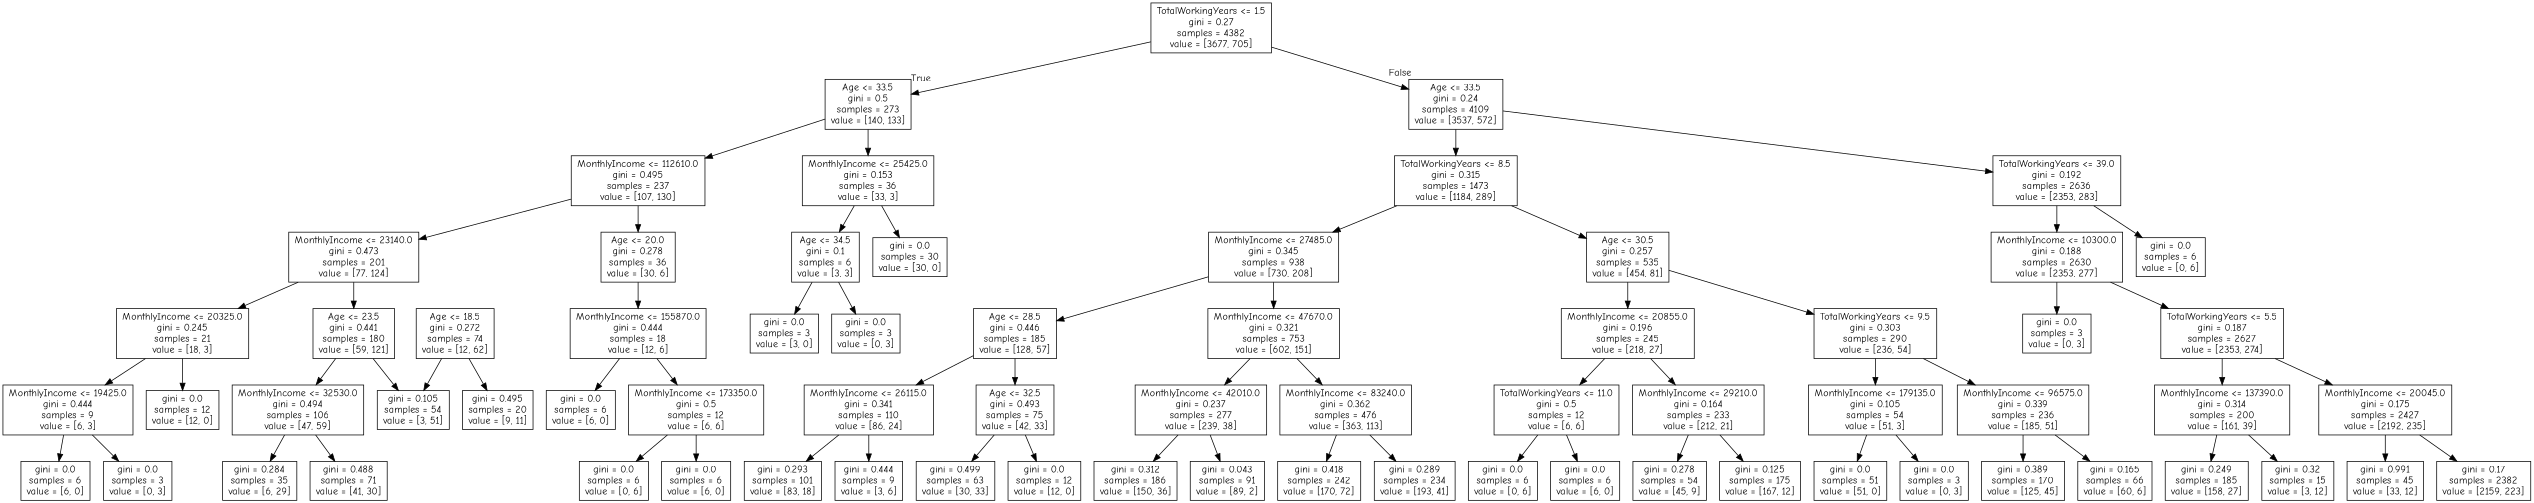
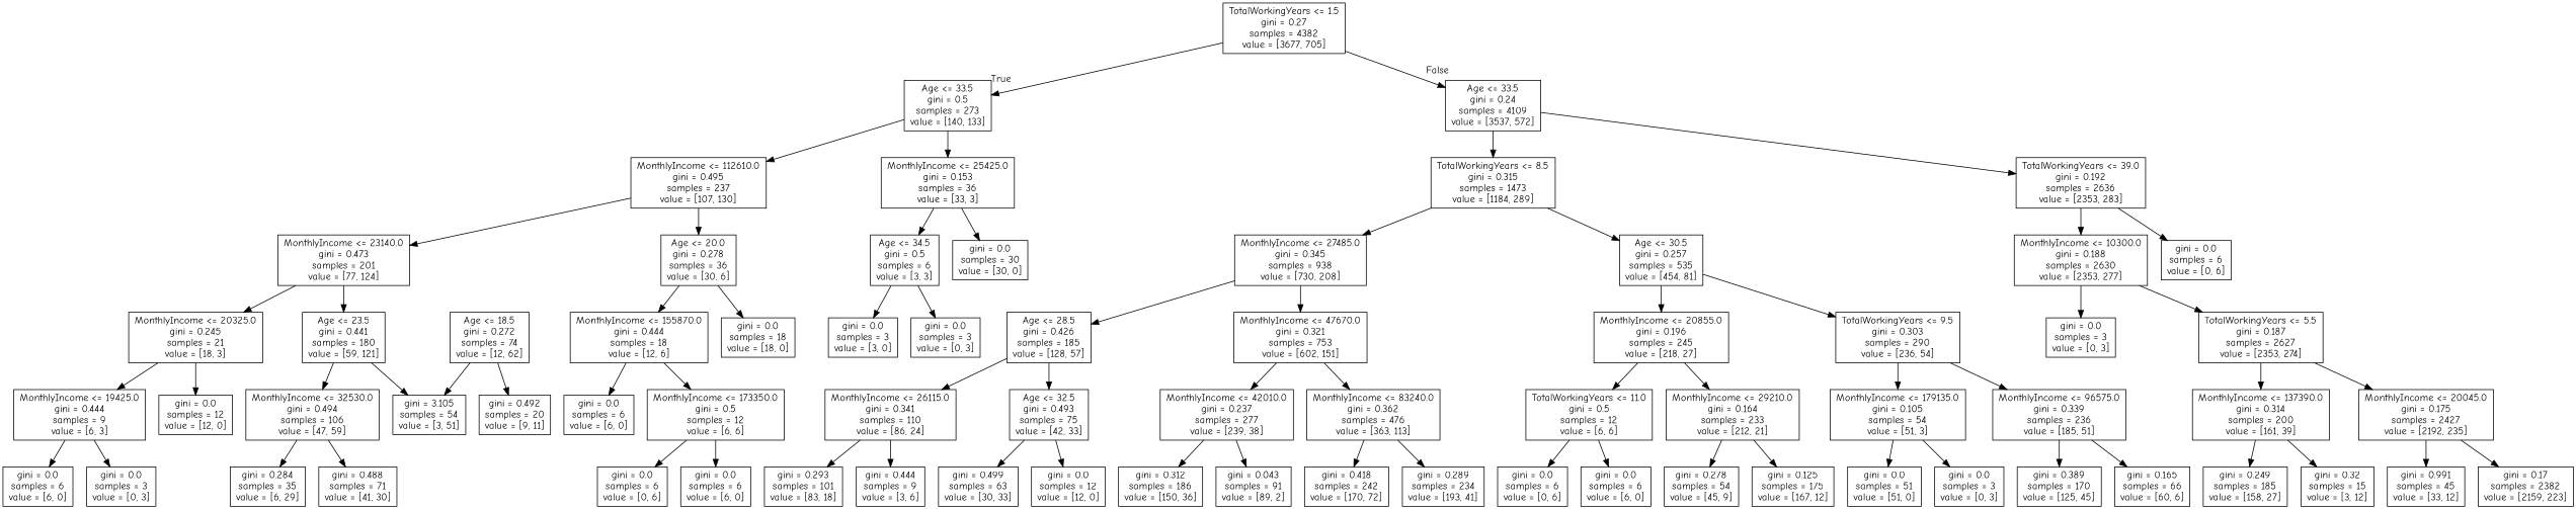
  digraph {
    fontname="Comic Neue"
    node [fontname="Comic Neue" shape=box]
    edge [fontname="Comic Neue"]
    n1 [label="TotalWorkingYears <= 1.5\ngini = 0.27\nsamples = 4382\nvalue = [3677, 705]"]
    n2 [label="Age <= 33.5\ngini = 0.5\nsamples = 273\nvalue = [140, 133]"]
    n3 [label="Age <= 33.5\ngini = 0.24\nsamples = 4109\nvalue = [3537, 572]"]
    n4 [label="MonthlyIncome <= 112610.0\ngini = 0.495\nsamples = 237\nvalue = [107, 130]"]
    n5 [label="MonthlyIncome <= 25425.0\ngini = 0.153\nsamples = 36\nvalue = [33, 3]"]
    n6 [label="TotalWorkingYears <= 8.5\ngini = 0.315\nsamples = 1473\nvalue = [1184, 289]"]
    n7 [label="TotalWorkingYears <= 39.0\ngini = 0.192\nsamples = 2636\nvalue = [2353, 283]"]
    n8 [label="MonthlyIncome <= 23140.0\ngini = 0.473\nsamples = 201\nvalue = [77, 124]"]
    n9 [label="Age <= 20.0\ngini = 0.278\nsamples = 36\nvalue = [30, 6]"]
-   n10 [label="Age <= 34.5\ngini = 0.1\nsamples = 6\nvalue = [3, 3]"]
+   n10 [label="Age <= 34.5\ngini = 0.5\nsamples = 6\nvalue = [3, 3]"]
    n11 [label="gini = 0.0\nsamples = 30\nvalue = [30, 0]"]
    n12 [label="MonthlyIncome <= 20325.0\ngini = 0.245\nsamples = 21\nvalue = [18, 3]"]
    n13 [label="Age <= 23.5\ngini = 0.441\nsamples = 180\nvalue = [59, 121]"]
    n14 [label="MonthlyIncome <= 155870.0\ngini = 0.444\nsamples = 18\nvalue = [12, 6]"]
+   n15 [label="gini = 0.0\nsamples = 18\nvalue = [18, 0]"]
    n16 [label="MonthlyIncome <= 19425.0\ngini = 0.444\nsamples = 9\nvalue = [6, 3]"]
    n17 [label="gini = 0.0\nsamples = 12\nvalue = [12, 0]"]
    n18 [label="MonthlyIncome <= 32530.0\ngini = 0.494\nsamples = 106\nvalue = [47, 59]"]
-   n19 [label="gini = 0.105\nsamples = 54\nvalue = [3, 51]"]
+   n19 [label="gini = 3.105\nsamples = 54\nvalue = [3, 51]"]
    n20 [label="gini = 0.0\nsamples = 6\nvalue = [6, 0]"]
    n21 [label="gini = 0.0\nsamples = 3\nvalue = [0, 3]"]
    n22 [label="Age <= 18.5\ngini = 0.272\nsamples = 74\nvalue = [12, 62]"]
-   n23 [label="gini = 0.495\nsamples = 20\nvalue = [9, 11]"]
+   n23 [label="gini = 0.492\nsamples = 20\nvalue = [9, 11]"]
    n24 [label="gini = 0.284\nsamples = 35\nvalue = [6, 29]"]
    n25 [label="gini = 0.488\nsamples = 71\nvalue = [41, 30]"]
    n26 [label="gini = 0.0\nsamples = 6\nvalue = [6, 0]"]
    n27 [label="MonthlyIncome <= 173350.0\ngini = 0.5\nsamples = 12\nvalue = [6, 6]"]
    n28 [label="gini = 0.0\nsamples = 6\nvalue = [0, 6]"]
    n29 [label="gini = 0.0\nsamples = 6\nvalue = [6, 0]"]
    n30 [label="gini = 0.0\nsamples = 3\nvalue = [3, 0]"]
    n31 [label="gini = 0.0\nsamples = 3\nvalue = [0, 3]"]
    n32 [label="MonthlyIncome <= 27485.0\ngini = 0.345\nsamples = 938\nvalue = [730, 208]"]
    n33 [label="Age <= 30.5\ngini = 0.257\nsamples = 535\nvalue = [454, 81]"]
    n34 [label="MonthlyIncome <= 10300.0\ngini = 0.188\nsamples = 2630\nvalue = [2353, 277]"]
    n35 [label="gini = 0.0\nsamples = 6\nvalue = [0, 6]"]
-   n36 [label="Age <= 28.5\ngini = 0.446\nsamples = 185\nvalue = [128, 57]"]
+   n36 [label="Age <= 28.5\ngini = 0.426\nsamples = 185\nvalue = [128, 57]"]
    n37 [label="MonthlyIncome <= 47670.0\ngini = 0.321\nsamples = 753\nvalue = [602, 151]"]
    n38 [label="MonthlyIncome <= 20855.0\ngini = 0.196\nsamples = 245\nvalue = [218, 27]"]
    n39 [label="TotalWorkingYears <= 9.5\ngini = 0.303\nsamples = 290\nvalue = [236, 54]"]
    n40 [label="MonthlyIncome <= 26115.0\ngini = 0.341\nsamples = 110\nvalue = [86, 24]"]
    n41 [label="Age <= 32.5\ngini = 0.493\nsamples = 75\nvalue = [42, 33]"]
    n42 [label="MonthlyIncome <= 42010.0\ngini = 0.237\nsamples = 277\nvalue = [239, 38]"]
    n43 [label="MonthlyIncome <= 83240.0\ngini = 0.362\nsamples = 476\nvalue = [363, 113]"]
    n44 [label="gini = 0.293\nsamples = 101\nvalue = [83, 18]"]
    n45 [label="gini = 0.444\nsamples = 9\nvalue = [3, 6]"]
    n46 [label="gini = 0.499\nsamples = 63\nvalue = [30, 33]"]
    n47 [label="gini = 0.0\nsamples = 12\nvalue = [12, 0]"]
    n48 [label="gini = 0.312\nsamples = 186\nvalue = [150, 36]"]
    n49 [label="gini = 0.043\nsamples = 91\nvalue = [89, 2]"]
    n50 [label="gini = 0.418\nsamples = 242\nvalue = [170, 72]"]
    n51 [label="gini = 0.289\nsamples = 234\nvalue = [193, 41]"]
    n52 [label="TotalWorkingYears <= 11.0\ngini = 0.5\nsamples = 12\nvalue = [6, 6]"]
    n53 [label="MonthlyIncome <= 29210.0\ngini = 0.164\nsamples = 233\nvalue = [212, 21]"]
    n54 [label="MonthlyIncome <= 179135.0\ngini = 0.105\nsamples = 54\nvalue = [51, 3]"]
    n55 [label="MonthlyIncome <= 96575.0\ngini = 0.339\nsamples = 236\nvalue = [185, 51]"]
    n56 [label="gini = 0.0\nsamples = 6\nvalue = [0, 6]"]
    n57 [label="gini = 0.0\nsamples = 6\nvalue = [6, 0]"]
    n58 [label="gini = 0.278\nsamples = 54\nvalue = [45, 9]"]
    n59 [label="gini = 0.125\nsamples = 175\nvalue = [167, 12]"]
    n60 [label="gini = 0.0\nsamples = 51\nvalue = [51, 0]"]
    n61 [label="gini = 0.0\nsamples = 3\nvalue = [0, 3]"]
    n62 [label="gini = 0.389\nsamples = 170\nvalue = [125, 45]"]
    n63 [label="gini = 0.165\nsamples = 66\nvalue = [60, 6]"]
    n64 [label="gini = 0.0\nsamples = 3\nvalue = [0, 3]"]
    n65 [label="TotalWorkingYears <= 5.5\ngini = 0.187\nsamples = 2627\nvalue = [2353, 274]"]
    n66 [label="MonthlyIncome <= 137390.0\ngini = 0.314\nsamples = 200\nvalue = [161, 39]"]
    n67 [label="MonthlyIncome <= 20045.0\ngini = 0.175\nsamples = 2427\nvalue = [2192, 235]"]
    n68 [label="gini = 0.249\nsamples = 185\nvalue = [158, 27]"]
    n69 [label="gini = 0.32\nsamples = 15\nvalue = [3, 12]"]
    n70 [label="gini = 0.991\nsamples = 45\nvalue = [33, 12]"]
    n71 [label="gini = 0.17\nsamples = 2382\nvalue = [2159, 223]"]
    n1 -> n2 [headlabel=True labelangle=45 labeldistance=2.5]
    n1 -> n3 [headlabel=False labelangle=-45 labeldistance=2.5]
    n2 -> n4
    n2 -> n5
    n3 -> n6
    n3 -> n7
    n4 -> n8
    n4 -> n9
    n5 -> n10
    n5 -> n11
    n6 -> n32
    n6 -> n33
    n7 -> n34
    n7 -> n35
    n8 -> n12
    n8 -> n13
    n9 -> n14
+   n9 -> n15
    n10 -> n30
    n10 -> n31
    n12 -> n16
    n12 -> n17
    n13 -> n18
    n13 -> n19
    n14 -> n26
    n14 -> n27
    n16 -> n20
    n16 -> n21
    n18 -> n24
    n18 -> n25
    n22 -> n19
    n22 -> n23
    n27 -> n28
    n27 -> n29
    n32 -> n36
    n32 -> n37
    n33 -> n38
    n33 -> n39
    n34 -> n64
    n34 -> n65
    n36 -> n40
    n36 -> n41
    n37 -> n42
    n37 -> n43
    n38 -> n52
    n38 -> n53
    n39 -> n54
    n39 -> n55
    n40 -> n44
    n40 -> n45
    n41 -> n46
    n41 -> n47
    n42 -> n48
    n42 -> n49
    n43 -> n50
    n43 -> n51
    n52 -> n56
    n52 -> n57
    n53 -> n58
    n53 -> n59
    n54 -> n60
    n54 -> n61
    n55 -> n62
    n55 -> n63
    n65 -> n66
    n65 -> n67
    n66 -> n68
    n66 -> n69
    n67 -> n70
    n67 -> n71
  }
